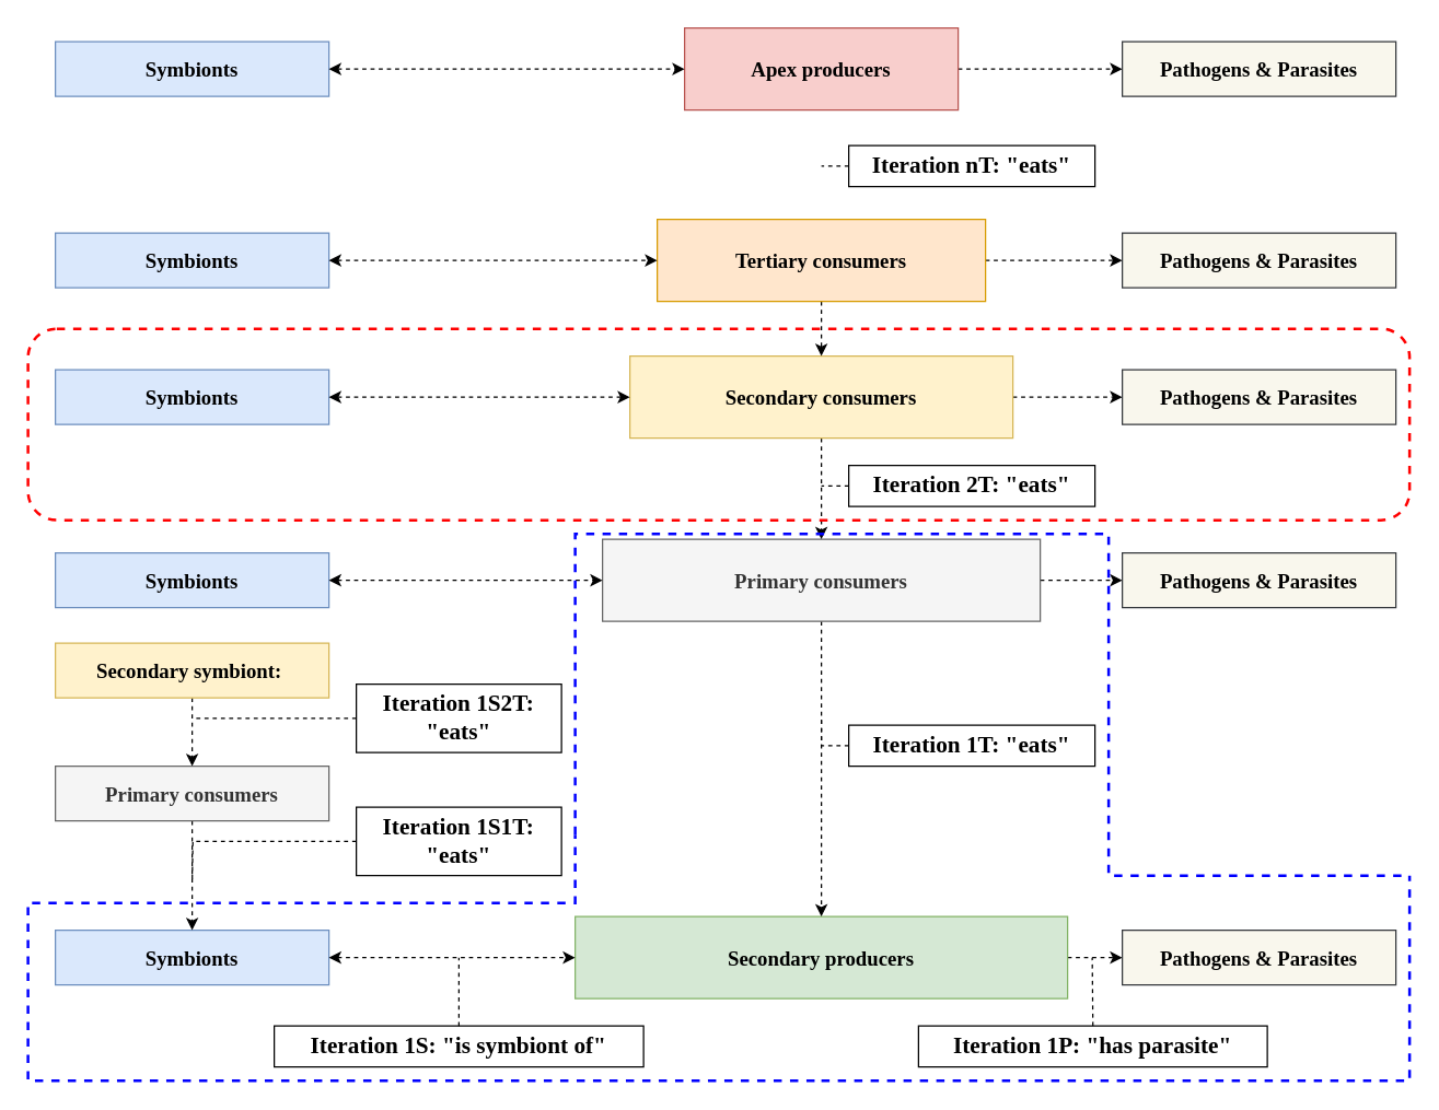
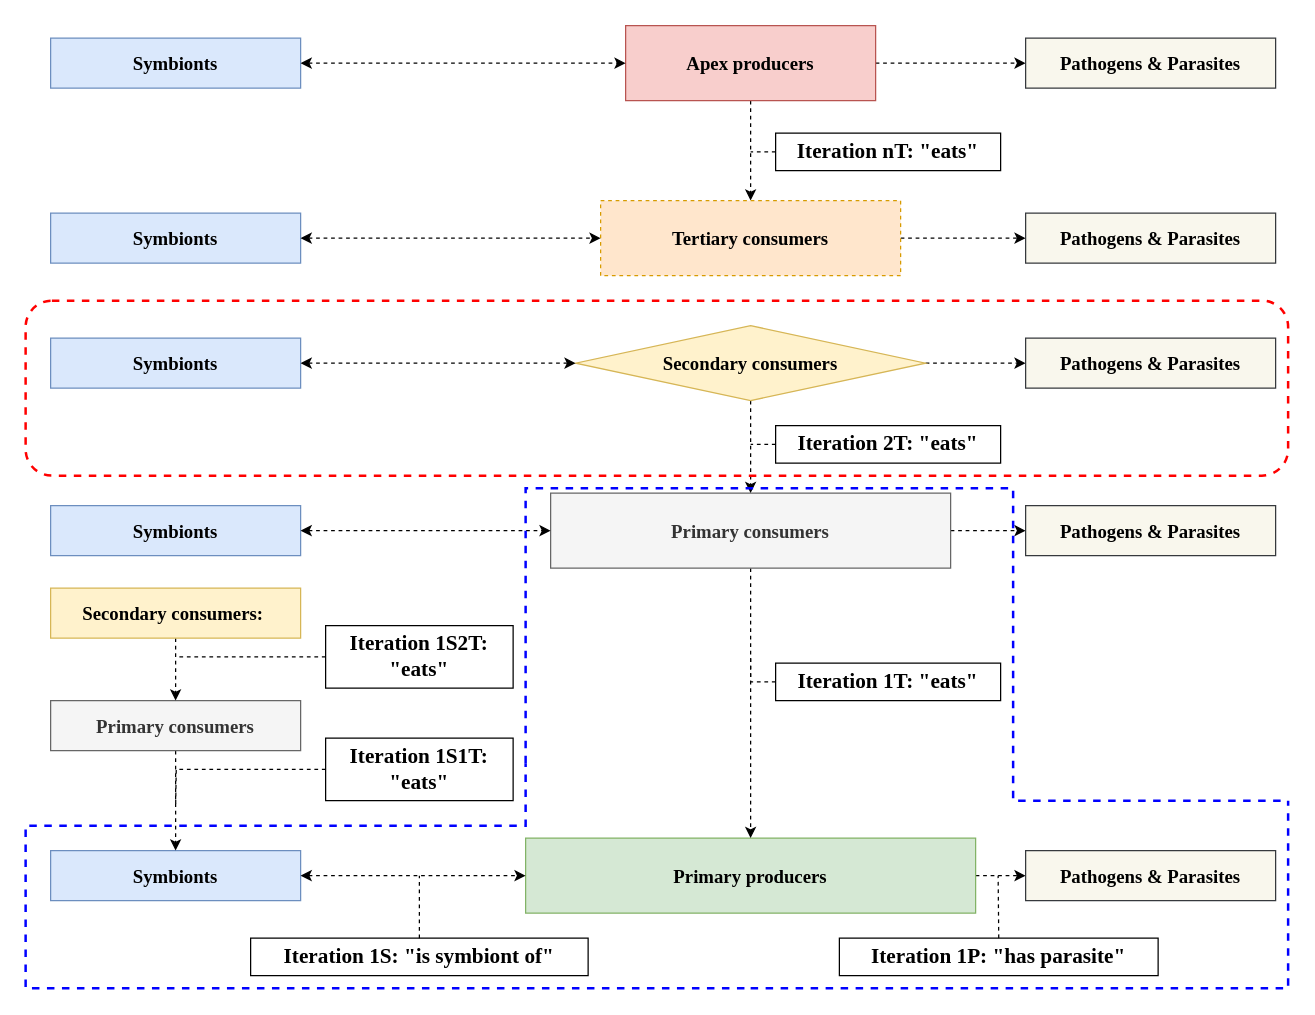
  <mxCell id="0" />
  <mxCell id="1" parent="0" />
  <mxCell id="2" style="edgeStyle=orthogonalEdgeStyle;rounded=0;orthogonalLoop=1;jettySize=auto;html=1;exitX=1;exitY=0.5;exitDx=0;exitDy=0;entryX=0;entryY=0.5;entryDx=0;entryDy=0;dashed=1;fontSize=18;" edge="1" parent="1" source="3" target="22"><mxGeometry relative="1" as="geometry" /></mxCell>
- <mxCell id="3" value="Secondary producers" style="rounded=0;whiteSpace=wrap;html=1;fontStyle=1;fontSize=15;fillColor=#d5e8d4;strokeColor=#82b366;fontFamily=Merriweather;fontSource=https%3A%2F%2Ffonts.googleapis.com%2Fcss%3Ffamily%3DMerriweather;" vertex="1" parent="1"><mxGeometry x="420" y="670" width="360" height="60" as="geometry" /></mxCell>
+ <mxCell id="3" value="Primary producers" style="rounded=0;whiteSpace=wrap;html=1;fontStyle=1;fontSize=15;fillColor=#d5e8d4;strokeColor=#82b366;fontFamily=Merriweather;fontSource=https%3A%2F%2Ffonts.googleapis.com%2Fcss%3Ffamily%3DMerriweather;" vertex="1" parent="1"><mxGeometry x="420" y="670" width="360" height="60" as="geometry" /></mxCell>
  <mxCell id="4" style="edgeStyle=orthogonalEdgeStyle;rounded=0;orthogonalLoop=1;jettySize=auto;html=1;exitX=1;exitY=0.5;exitDx=0;exitDy=0;entryX=0;entryY=0.5;entryDx=0;entryDy=0;dashed=1;fontSize=18;" edge="1" parent="1" source="6" target="21"><mxGeometry relative="1" as="geometry" /></mxCell>
  <mxCell id="5" style="edgeStyle=orthogonalEdgeStyle;rounded=0;orthogonalLoop=1;jettySize=auto;html=1;exitX=0.5;exitY=1;exitDx=0;exitDy=0;entryX=0.5;entryY=0;entryDx=0;entryDy=0;dashed=1;fontSize=18;" edge="1" parent="1" source="6" target="3"><mxGeometry relative="1" as="geometry" /></mxCell>
  <mxCell id="6" value="Primary consumers" style="rounded=0;whiteSpace=wrap;html=1;fontStyle=1;fontSize=15;fillColor=#f5f5f5;strokeColor=#666666;fontColor=#333333;fontFamily=Merriweather;fontSource=https%3A%2F%2Ffonts.googleapis.com%2Fcss%3Ffamily%3DMerriweather;" vertex="1" parent="1"><mxGeometry x="440" y="394" width="320" height="60" as="geometry" /></mxCell>
  <mxCell id="7" style="edgeStyle=orthogonalEdgeStyle;rounded=0;orthogonalLoop=1;jettySize=auto;html=1;exitX=1;exitY=0.5;exitDx=0;exitDy=0;entryX=0;entryY=0.5;entryDx=0;entryDy=0;dashed=1;fontSize=18;" edge="1" parent="1" source="9" target="19"><mxGeometry relative="1" as="geometry" /></mxCell>
  <mxCell id="8" style="edgeStyle=orthogonalEdgeStyle;rounded=0;orthogonalLoop=1;jettySize=auto;html=1;exitX=0.5;exitY=1;exitDx=0;exitDy=0;entryX=0.5;entryY=0;entryDx=0;entryDy=0;dashed=1;fontSize=18;" edge="1" parent="1" source="9" target="6"><mxGeometry relative="1" as="geometry" /></mxCell>
- <mxCell id="9" value="Secondary consumers" style="rounded=0;whiteSpace=wrap;html=1;fontStyle=1;fontSize=15;fillColor=#fff2cc;strokeColor=#d6b656;fontFamily=Merriweather;fontSource=https%3A%2F%2Ffonts.googleapis.com%2Fcss%3Ffamily%3DMerriweather;" vertex="1" parent="1"><mxGeometry x="460" y="260" width="280" height="60" as="geometry" /></mxCell>
+ <mxCell id="9" value="Secondary consumers" style="rhombus;whiteSpace=wrap;html=1;fontStyle=1;fontSize=15;fillColor=#fff2cc;strokeColor=#d6b656;fontFamily=Merriweather;fontSource=https%3A%2F%2Ffonts.googleapis.com%2Fcss%3Ffamily%3DMerriweather;" vertex="1" parent="1"><mxGeometry x="460" y="260" width="280" height="60" as="geometry" /></mxCell>
  <mxCell id="10" style="edgeStyle=orthogonalEdgeStyle;rounded=0;orthogonalLoop=1;jettySize=auto;html=1;exitX=1;exitY=0.5;exitDx=0;exitDy=0;entryX=0;entryY=0.5;entryDx=0;entryDy=0;dashed=1;fontSize=18;" edge="1" parent="1" source="12" target="18"><mxGeometry relative="1" as="geometry" /></mxCell>
+ <mxCell id="11" style="edgeStyle=orthogonalEdgeStyle;rounded=0;orthogonalLoop=1;jettySize=auto;html=1;exitX=0.5;exitY=1;exitDx=0;exitDy=0;entryX=0.5;entryY=0;entryDx=0;entryDy=0;dashed=1;fontSize=19;endArrow=classic;endFill=1;strokeColor=default;strokeWidth=1;" edge="1" parent="1" source="12" target="15"><mxGeometry relative="1" as="geometry" /></mxCell>
  <mxCell id="12" value="Apex producers" style="rounded=0;whiteSpace=wrap;html=1;fontStyle=1;fontSize=15;fillColor=#f8cecc;strokeColor=#b85450;fontFamily=Merriweather;fontSource=https%3A%2F%2Ffonts.googleapis.com%2Fcss%3Ffamily%3DMerriweather;" vertex="1" parent="1"><mxGeometry x="500" y="20" width="200" height="60" as="geometry" /></mxCell>
  <mxCell id="13" style="edgeStyle=orthogonalEdgeStyle;rounded=0;orthogonalLoop=1;jettySize=auto;html=1;exitX=1;exitY=0.5;exitDx=0;exitDy=0;dashed=1;fontSize=18;" edge="1" parent="1" source="15" target="20"><mxGeometry relative="1" as="geometry" /></mxCell>
- <mxCell id="14" style="edgeStyle=orthogonalEdgeStyle;rounded=0;orthogonalLoop=1;jettySize=auto;html=1;exitX=0.5;exitY=1;exitDx=0;exitDy=0;entryX=0.5;entryY=0;entryDx=0;entryDy=0;dashed=1;fontSize=18;" edge="1" parent="1" source="15" target="9"><mxGeometry relative="1" as="geometry" /></mxCell>
- <mxCell id="15" value="Tertiary consumers" style="rounded=0;whiteSpace=wrap;html=1;fontStyle=1;fontSize=15;fillColor=#ffe6cc;strokeColor=#d79b00;fontFamily=Merriweather;fontSource=https%3A%2F%2Ffonts.googleapis.com%2Fcss%3Ffamily%3DMerriweather;" vertex="1" parent="1"><mxGeometry x="480" y="160" width="240" height="60" as="geometry" /></mxCell>
+ <mxCell id="15" value="Tertiary consumers" style="rounded=0;whiteSpace=wrap;html=1;fontStyle=1;fontSize=15;fillColor=#ffe6cc;strokeColor=#d79b00;fontFamily=Merriweather;fontSource=https%3A%2F%2Ffonts.googleapis.com%2Fcss%3Ffamily%3DMerriweather;dashed=1;" vertex="1" parent="1"><mxGeometry x="480" y="160" width="240" height="60" as="geometry" /></mxCell>
  <mxCell id="16" style="edgeStyle=orthogonalEdgeStyle;rounded=0;orthogonalLoop=1;jettySize=auto;html=1;exitX=0;exitY=0.5;exitDx=0;exitDy=0;dashed=1;fontSize=19;endArrow=none;endFill=0;strokeColor=#000000;strokeWidth=1;" edge="1" parent="1" source="17"><mxGeometry relative="1" as="geometry"><mxPoint x="600" y="121" as="targetPoint" /></mxGeometry></mxCell>
  <mxCell id="17" value="Iteration nT: &quot;eats&quot;" style="text;html=1;strokeColor=default;fillColor=none;align=center;verticalAlign=middle;whiteSpace=wrap;rounded=0;fontSize=17;fontStyle=1;fontFamily=Merriweather;fontSource=https%3A%2F%2Ffonts.googleapis.com%2Fcss%3Ffamily%3DMerriweather;" vertex="1" parent="1"><mxGeometry x="620" y="106" width="180" height="30" as="geometry" /></mxCell>
  <mxCell id="18" value="Pathogens &amp;amp; Parasites" style="rounded=0;whiteSpace=wrap;html=1;fontStyle=1;fontSize=15;fillColor=#f9f7ed;strokeColor=#36393d;fontFamily=Merriweather;fontSource=https%3A%2F%2Ffonts.googleapis.com%2Fcss%3Ffamily%3DMerriweather;" vertex="1" parent="1"><mxGeometry x="820" y="30" width="200" height="40" as="geometry" /></mxCell>
  <mxCell id="19" value="Pathogens &amp;amp; Parasites" style="rounded=0;whiteSpace=wrap;html=1;fontStyle=1;fontSize=15;fillColor=#f9f7ed;strokeColor=#36393d;fontFamily=Merriweather;fontSource=https%3A%2F%2Ffonts.googleapis.com%2Fcss%3Ffamily%3DMerriweather;" vertex="1" parent="1"><mxGeometry x="820" y="270" width="200" height="40" as="geometry" /></mxCell>
  <mxCell id="20" value="Pathogens &amp;amp; Parasites" style="rounded=0;whiteSpace=wrap;html=1;fontStyle=1;fontSize=15;fillColor=#f9f7ed;strokeColor=#36393d;fontFamily=Merriweather;fontSource=https%3A%2F%2Ffonts.googleapis.com%2Fcss%3Ffamily%3DMerriweather;" vertex="1" parent="1"><mxGeometry x="820" y="170" width="200" height="40" as="geometry" /></mxCell>
  <mxCell id="21" value="Pathogens &amp;amp; Parasites" style="rounded=0;whiteSpace=wrap;html=1;fontStyle=1;fontSize=15;fillColor=#f9f7ed;strokeColor=#36393d;fontFamily=Merriweather;fontSource=https%3A%2F%2Ffonts.googleapis.com%2Fcss%3Ffamily%3DMerriweather;" vertex="1" parent="1"><mxGeometry x="820" y="404" width="200" height="40" as="geometry" /></mxCell>
  <mxCell id="22" value="Pathogens &amp;amp; Parasites" style="rounded=0;whiteSpace=wrap;html=1;fontStyle=1;fontSize=15;fillColor=#f9f7ed;strokeColor=#36393d;fontFamily=Merriweather;fontSource=https%3A%2F%2Ffonts.googleapis.com%2Fcss%3Ffamily%3DMerriweather;" vertex="1" parent="1"><mxGeometry x="820" y="680" width="200" height="40" as="geometry" /></mxCell>
  <mxCell id="23" value="Symbionts" style="rounded=0;whiteSpace=wrap;html=1;fontStyle=1;fontSize=15;fillColor=#dae8fc;strokeColor=#6c8ebf;fontFamily=Merriweather;fontSource=https%3A%2F%2Ffonts.googleapis.com%2Fcss%3Ffamily%3DMerriweather;" vertex="1" parent="1"><mxGeometry x="40" y="680" width="200" height="40" as="geometry" /></mxCell>
  <mxCell id="24" value="Symbionts" style="rounded=0;whiteSpace=wrap;html=1;fontStyle=1;fontSize=15;fillColor=#dae8fc;strokeColor=#6c8ebf;fontFamily=Merriweather;fontSource=https%3A%2F%2Ffonts.googleapis.com%2Fcss%3Ffamily%3DMerriweather;" vertex="1" parent="1"><mxGeometry x="40" y="404" width="200" height="40" as="geometry" /></mxCell>
  <mxCell id="25" value="Symbionts" style="rounded=0;whiteSpace=wrap;html=1;fontStyle=1;fontSize=15;fillColor=#dae8fc;strokeColor=#6c8ebf;fontFamily=Merriweather;fontSource=https%3A%2F%2Ffonts.googleapis.com%2Fcss%3Ffamily%3DMerriweather;" vertex="1" parent="1"><mxGeometry x="40" y="270" width="200" height="40" as="geometry" /></mxCell>
  <mxCell id="26" value="Symbionts" style="rounded=0;whiteSpace=wrap;html=1;fontStyle=1;fontSize=15;fillColor=#dae8fc;strokeColor=#6c8ebf;fontFamily=Merriweather;fontSource=https%3A%2F%2Ffonts.googleapis.com%2Fcss%3Ffamily%3DMerriweather;" vertex="1" parent="1"><mxGeometry x="40" y="170" width="200" height="40" as="geometry" /></mxCell>
  <mxCell id="27" value="Symbionts" style="rounded=0;whiteSpace=wrap;html=1;fontStyle=1;fontSize=15;fillColor=#dae8fc;strokeColor=#6c8ebf;fontFamily=Merriweather;fontSource=https%3A%2F%2Ffonts.googleapis.com%2Fcss%3Ffamily%3DMerriweather;" vertex="1" parent="1"><mxGeometry x="40" y="30" width="200" height="40" as="geometry" /></mxCell>
  <mxCell id="28" value="" style="endArrow=classic;startArrow=classic;html=1;rounded=0;dashed=1;fontSize=18;edgeStyle=orthogonalEdgeStyle;exitX=1;exitY=0.5;exitDx=0;exitDy=0;entryX=0;entryY=0.5;entryDx=0;entryDy=0;" edge="1" parent="1" source="26" target="15"><mxGeometry width="50" height="50" relative="1" as="geometry"><mxPoint x="310" y="110" as="sourcePoint" /><mxPoint x="360" y="60" as="targetPoint" /></mxGeometry></mxCell>
  <mxCell id="29" value="" style="endArrow=classic;startArrow=classic;html=1;rounded=0;dashed=1;fontSize=18;edgeStyle=orthogonalEdgeStyle;exitX=1;exitY=0.5;exitDx=0;exitDy=0;entryX=0;entryY=0.5;entryDx=0;entryDy=0;" edge="1" parent="1" source="25" target="9"><mxGeometry width="50" height="50" relative="1" as="geometry"><mxPoint x="320" y="120" as="sourcePoint" /><mxPoint x="370" y="70" as="targetPoint" /></mxGeometry></mxCell>
  <mxCell id="30" value="" style="endArrow=classic;startArrow=classic;html=1;rounded=0;dashed=1;fontSize=18;edgeStyle=orthogonalEdgeStyle;exitX=1;exitY=0.5;exitDx=0;exitDy=0;entryX=0;entryY=0.5;entryDx=0;entryDy=0;" edge="1" parent="1" source="24" target="6"><mxGeometry width="50" height="50" relative="1" as="geometry"><mxPoint x="260" y="290" as="sourcePoint" /><mxPoint x="300" y="390" as="targetPoint" /></mxGeometry></mxCell>
  <mxCell id="31" value="" style="endArrow=classic;startArrow=classic;html=1;rounded=0;dashed=1;fontSize=18;edgeStyle=orthogonalEdgeStyle;exitX=1;exitY=0.5;exitDx=0;exitDy=0;entryX=0;entryY=0.5;entryDx=0;entryDy=0;" edge="1" parent="1" source="23" target="3"><mxGeometry width="50" height="50" relative="1" as="geometry"><mxPoint x="340" y="140" as="sourcePoint" /><mxPoint x="390" y="90" as="targetPoint" /></mxGeometry></mxCell>
  <mxCell id="32" value="" style="endArrow=classic;startArrow=classic;html=1;rounded=0;dashed=1;fontSize=18;edgeStyle=orthogonalEdgeStyle;exitX=1;exitY=0.5;exitDx=0;exitDy=0;entryX=0;entryY=0.5;entryDx=0;entryDy=0;" edge="1" parent="1" source="27" target="12"><mxGeometry width="50" height="50" relative="1" as="geometry"><mxPoint x="270" y="60" as="sourcePoint" /><mxPoint x="410" y="60" as="targetPoint" /></mxGeometry></mxCell>
  <mxCell id="33" value="" style="rounded=1;whiteSpace=wrap;html=1;fontSize=18;fillColor=none;dashed=1;strokeWidth=2;strokeColor=#FF0000;" vertex="1" parent="1"><mxGeometry x="20" y="240" width="1010" height="140" as="geometry" /></mxCell>
  <mxCell id="34" style="edgeStyle=orthogonalEdgeStyle;rounded=0;orthogonalLoop=1;jettySize=auto;html=1;exitX=0.5;exitY=1;exitDx=0;exitDy=0;entryX=0.5;entryY=0;entryDx=0;entryDy=0;dashed=1;fontSize=18;" edge="1" parent="1" source="35" target="23"><mxGeometry relative="1" as="geometry" /></mxCell>
  <mxCell id="35" value="Primary consumers" style="rounded=0;whiteSpace=wrap;html=1;fontStyle=1;fontSize=15;fillColor=#f5f5f5;strokeColor=#666666;fontColor=#333333;fontFamily=Merriweather;fontSource=https%3A%2F%2Ffonts.googleapis.com%2Fcss%3Ffamily%3DMerriweather;" vertex="1" parent="1"><mxGeometry x="40" y="560" width="200" height="40" as="geometry" /></mxCell>
  <mxCell id="36" style="edgeStyle=orthogonalEdgeStyle;rounded=0;orthogonalLoop=1;jettySize=auto;html=1;exitX=0;exitY=0.5;exitDx=0;exitDy=0;dashed=1;fontSize=19;strokeColor=#000000;strokeWidth=1;endArrow=none;endFill=0;" edge="1" parent="1" source="39"><mxGeometry relative="1" as="geometry"><mxPoint x="600" y="525" as="targetPoint" /></mxGeometry></mxCell>
  <mxCell id="37" style="edgeStyle=orthogonalEdgeStyle;rounded=0;orthogonalLoop=1;jettySize=auto;html=1;exitX=0.5;exitY=1;exitDx=0;exitDy=0;entryX=0.5;entryY=0;entryDx=0;entryDy=0;dashed=1;fontSize=18;strokeColor=#000000;strokeWidth=1;" edge="1" parent="1" source="38" target="35"><mxGeometry relative="1" as="geometry" /></mxCell>
- <mxCell id="38" value="Secondary symbiont:&amp;nbsp;" style="rounded=0;whiteSpace=wrap;html=1;fontStyle=1;fontSize=15;fillColor=#fff2cc;strokeColor=#d6b656;fontFamily=Merriweather;fontSource=https%3A%2F%2Ffonts.googleapis.com%2Fcss%3Ffamily%3DMerriweather;" vertex="1" parent="1"><mxGeometry x="40" y="470" width="200" height="40" as="geometry" /></mxCell>
+ <mxCell id="38" value="Secondary consumers:&amp;nbsp;" style="rounded=0;whiteSpace=wrap;html=1;fontStyle=1;fontSize=15;fillColor=#fff2cc;strokeColor=#d6b656;fontFamily=Merriweather;fontSource=https%3A%2F%2Ffonts.googleapis.com%2Fcss%3Ffamily%3DMerriweather;" vertex="1" parent="1"><mxGeometry x="40" y="470" width="200" height="40" as="geometry" /></mxCell>
  <mxCell id="39" value="Iteration 1T: &quot;eats&quot;" style="text;html=1;strokeColor=default;fillColor=none;align=center;verticalAlign=middle;whiteSpace=wrap;rounded=0;fontSize=17;fontStyle=1;fontFamily=Merriweather;fontSource=https%3A%2F%2Ffonts.googleapis.com%2Fcss%3Ffamily%3DMerriweather;" vertex="1" parent="1"><mxGeometry x="620" y="530" width="180" height="30" as="geometry" /></mxCell>
  <mxCell id="40" style="edgeStyle=orthogonalEdgeStyle;rounded=0;orthogonalLoop=1;jettySize=auto;html=1;exitX=0.5;exitY=0;exitDx=0;exitDy=0;dashed=1;fontSize=19;endArrow=none;endFill=0;strokeColor=default;strokeWidth=1;" edge="1" parent="1" source="41"><mxGeometry relative="1" as="geometry"><mxPoint x="798" y="700" as="targetPoint" /></mxGeometry></mxCell>
  <mxCell id="41" value="Iteration 1P: &quot;has parasite&quot;" style="text;html=1;strokeColor=default;fillColor=none;align=center;verticalAlign=middle;whiteSpace=wrap;rounded=0;fontSize=17;fontStyle=1;fontFamily=Merriweather;fontSource=https%3A%2F%2Ffonts.googleapis.com%2Fcss%3Ffamily%3DMerriweather;" vertex="1" parent="1"><mxGeometry x="671" y="750" width="255" height="30" as="geometry" /></mxCell>
  <mxCell id="42" style="edgeStyle=orthogonalEdgeStyle;rounded=0;orthogonalLoop=1;jettySize=auto;html=1;exitX=0.5;exitY=0;exitDx=0;exitDy=0;dashed=1;fontSize=19;endArrow=none;endFill=0;strokeColor=default;strokeWidth=1;" edge="1" parent="1" source="43"><mxGeometry relative="1" as="geometry"><mxPoint x="335" y="700" as="targetPoint" /></mxGeometry></mxCell>
  <mxCell id="43" value="Iteration 1S: &quot;is symbiont of&quot;" style="text;html=1;strokeColor=default;fillColor=none;align=center;verticalAlign=middle;whiteSpace=wrap;rounded=0;fontSize=17;fontStyle=1;fontFamily=Merriweather;fontSource=https%3A%2F%2Ffonts.googleapis.com%2Fcss%3Ffamily%3DMerriweather;" vertex="1" parent="1"><mxGeometry x="200" y="750" width="270" height="30" as="geometry" /></mxCell>
  <mxCell id="44" style="edgeStyle=orthogonalEdgeStyle;rounded=0;orthogonalLoop=1;jettySize=auto;html=1;exitX=0;exitY=0.5;exitDx=0;exitDy=0;dashed=1;fontSize=19;endArrow=none;endFill=0;strokeColor=#000000;strokeWidth=1;" edge="1" parent="1" source="45"><mxGeometry relative="1" as="geometry"><mxPoint x="140" y="644.824" as="targetPoint" /></mxGeometry></mxCell>
  <mxCell id="45" value="Iteration 1S1T: &quot;eats&quot;" style="text;html=1;strokeColor=default;fillColor=none;align=center;verticalAlign=middle;whiteSpace=wrap;rounded=0;fontSize=17;fontStyle=1;fontFamily=Merriweather;fontSource=https%3A%2F%2Ffonts.googleapis.com%2Fcss%3Ffamily%3DMerriweather;" vertex="1" parent="1"><mxGeometry x="260" y="590" width="150" height="50" as="geometry" /></mxCell>
  <mxCell id="46" style="edgeStyle=orthogonalEdgeStyle;rounded=0;orthogonalLoop=1;jettySize=auto;html=1;exitX=0;exitY=0.5;exitDx=0;exitDy=0;dashed=1;fontSize=19;endArrow=none;endFill=0;strokeColor=default;strokeWidth=1;" edge="1" parent="1" source="47"><mxGeometry relative="1" as="geometry"><mxPoint x="140" y="525" as="targetPoint" /></mxGeometry></mxCell>
  <mxCell id="47" value="Iteration 1S2T: &quot;eats&quot;" style="text;html=1;strokeColor=default;fillColor=none;align=center;verticalAlign=middle;whiteSpace=wrap;rounded=0;fontSize=17;fontStyle=1;fontFamily=Merriweather;fontSource=https%3A%2F%2Ffonts.googleapis.com%2Fcss%3Ffamily%3DMerriweather;" vertex="1" parent="1"><mxGeometry x="260" y="500" width="150" height="50" as="geometry" /></mxCell>
  <mxCell id="48" style="edgeStyle=orthogonalEdgeStyle;rounded=0;orthogonalLoop=1;jettySize=auto;html=1;exitX=0;exitY=0.5;exitDx=0;exitDy=0;dashed=1;fontSize=19;endArrow=none;endFill=0;strokeColor=default;strokeWidth=1;" edge="1" parent="1" source="49"><mxGeometry relative="1" as="geometry"><mxPoint x="600" y="355.412" as="targetPoint" /></mxGeometry></mxCell>
  <mxCell id="49" value="Iteration 2T: &quot;eats&quot;" style="text;html=1;strokeColor=default;fillColor=none;align=center;verticalAlign=middle;whiteSpace=wrap;rounded=0;fontSize=17;fontStyle=1;fontFamily=Merriweather;fontSource=https%3A%2F%2Ffonts.googleapis.com%2Fcss%3Ffamily%3DMerriweather;" vertex="1" parent="1"><mxGeometry x="620" y="340" width="180" height="30" as="geometry" /></mxCell>
  <mxCell id="50" value="" style="endArrow=none;dashed=1;html=1;strokeWidth=2;rounded=0;fontSize=19;edgeStyle=orthogonalEdgeStyle;strokeColor=#0000FF;" edge="1" parent="1"><mxGeometry width="50" height="50" relative="1" as="geometry"><mxPoint x="600" y="790" as="sourcePoint" /><mxPoint x="1030" y="640" as="targetPoint" /><Array as="points"><mxPoint x="1030" y="790" /><mxPoint x="1030" y="740" /></Array></mxGeometry></mxCell>
  <mxCell id="51" value="" style="endArrow=none;dashed=1;html=1;strokeWidth=2;rounded=0;fontSize=19;edgeStyle=orthogonalEdgeStyle;strokeColor=#0000FF;" edge="1" parent="1"><mxGeometry width="50" height="50" relative="1" as="geometry"><mxPoint x="595.06" y="790" as="sourcePoint" /><mxPoint x="420" y="610" as="targetPoint" /><Array as="points"><mxPoint x="20" y="790" /><mxPoint x="20" y="660" /><mxPoint x="420" y="660" /><mxPoint x="420" y="610" /></Array></mxGeometry></mxCell>
  <mxCell id="52" value="" style="endArrow=none;dashed=1;html=1;strokeWidth=2;rounded=0;fontSize=19;edgeStyle=orthogonalEdgeStyle;strokeColor=#0000FF;" edge="1" parent="1"><mxGeometry width="50" height="50" relative="1" as="geometry"><mxPoint x="420" y="610" as="sourcePoint" /><mxPoint x="1030" y="640" as="targetPoint" /><Array as="points"><mxPoint x="420" y="610" /><mxPoint x="420" y="390" /><mxPoint x="810" y="390" /><mxPoint x="810" y="640" /></Array></mxGeometry></mxCell>
